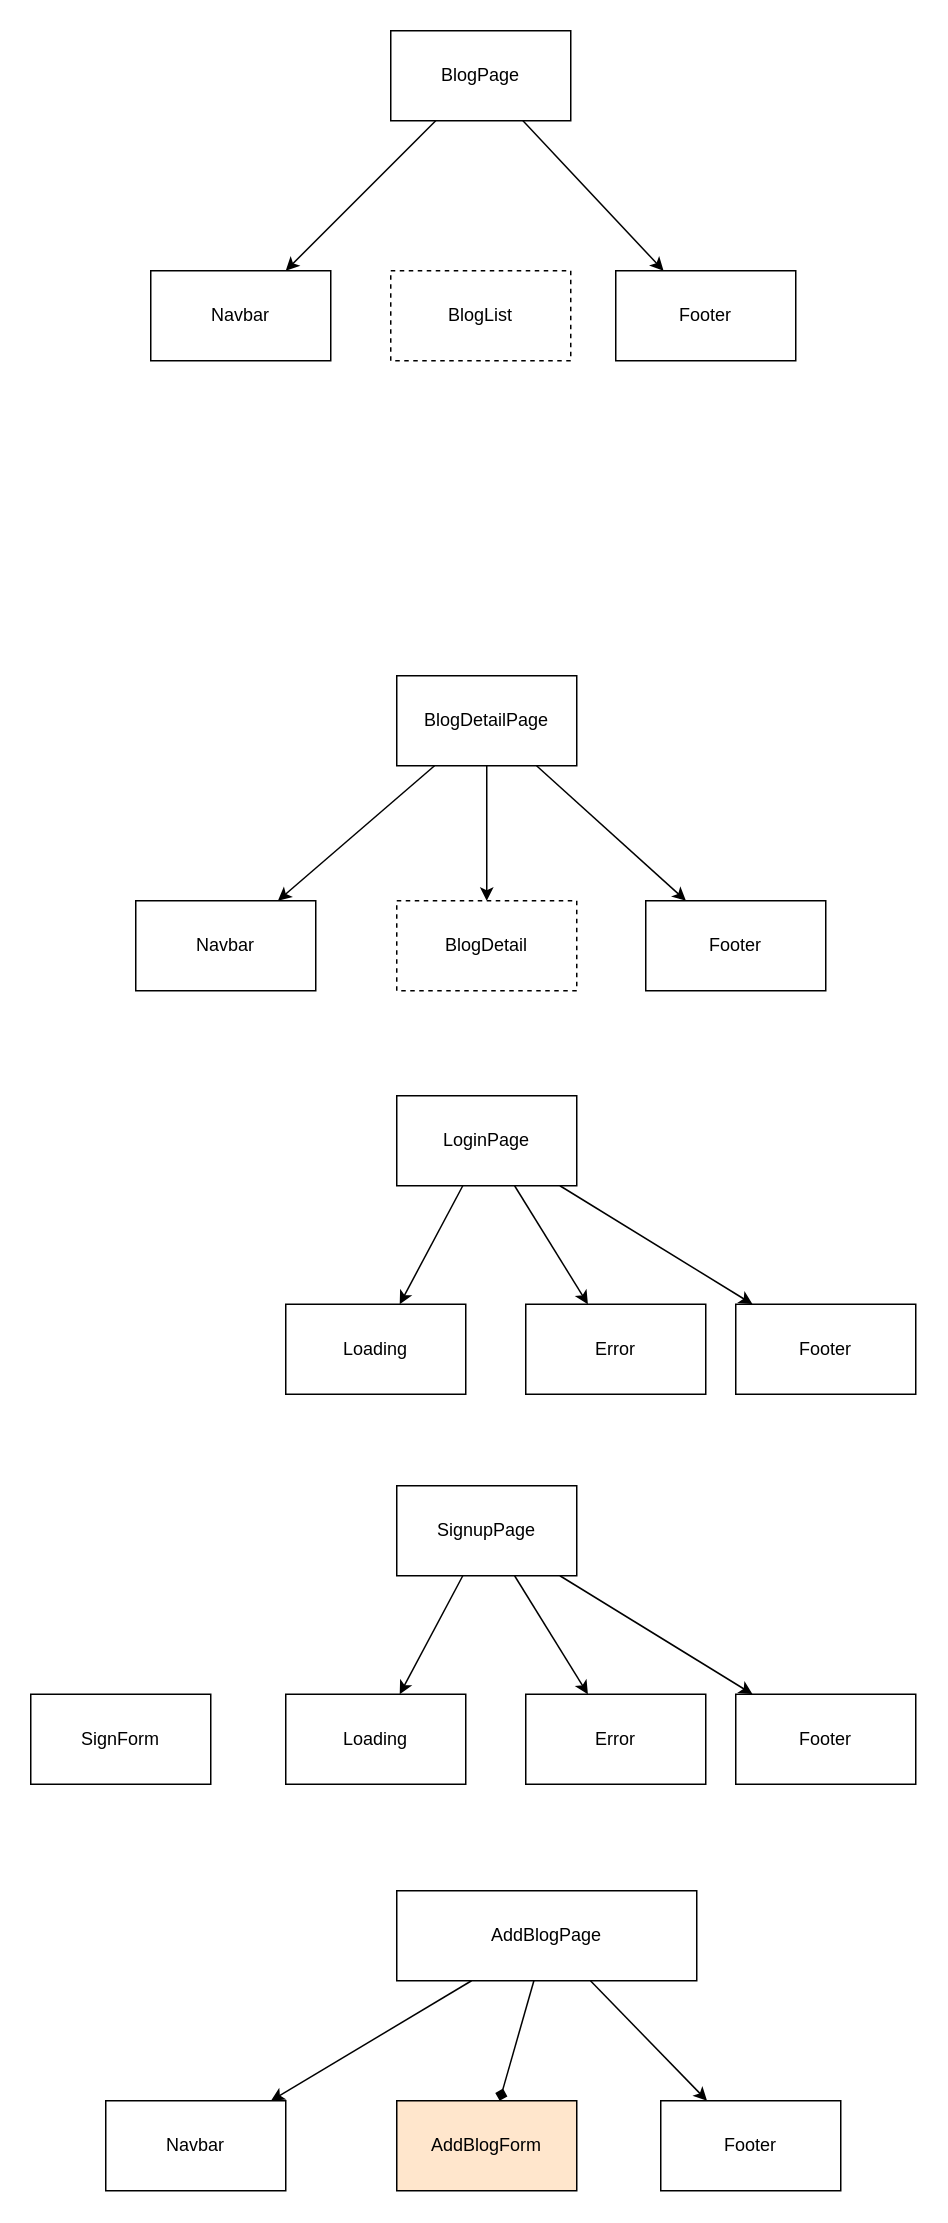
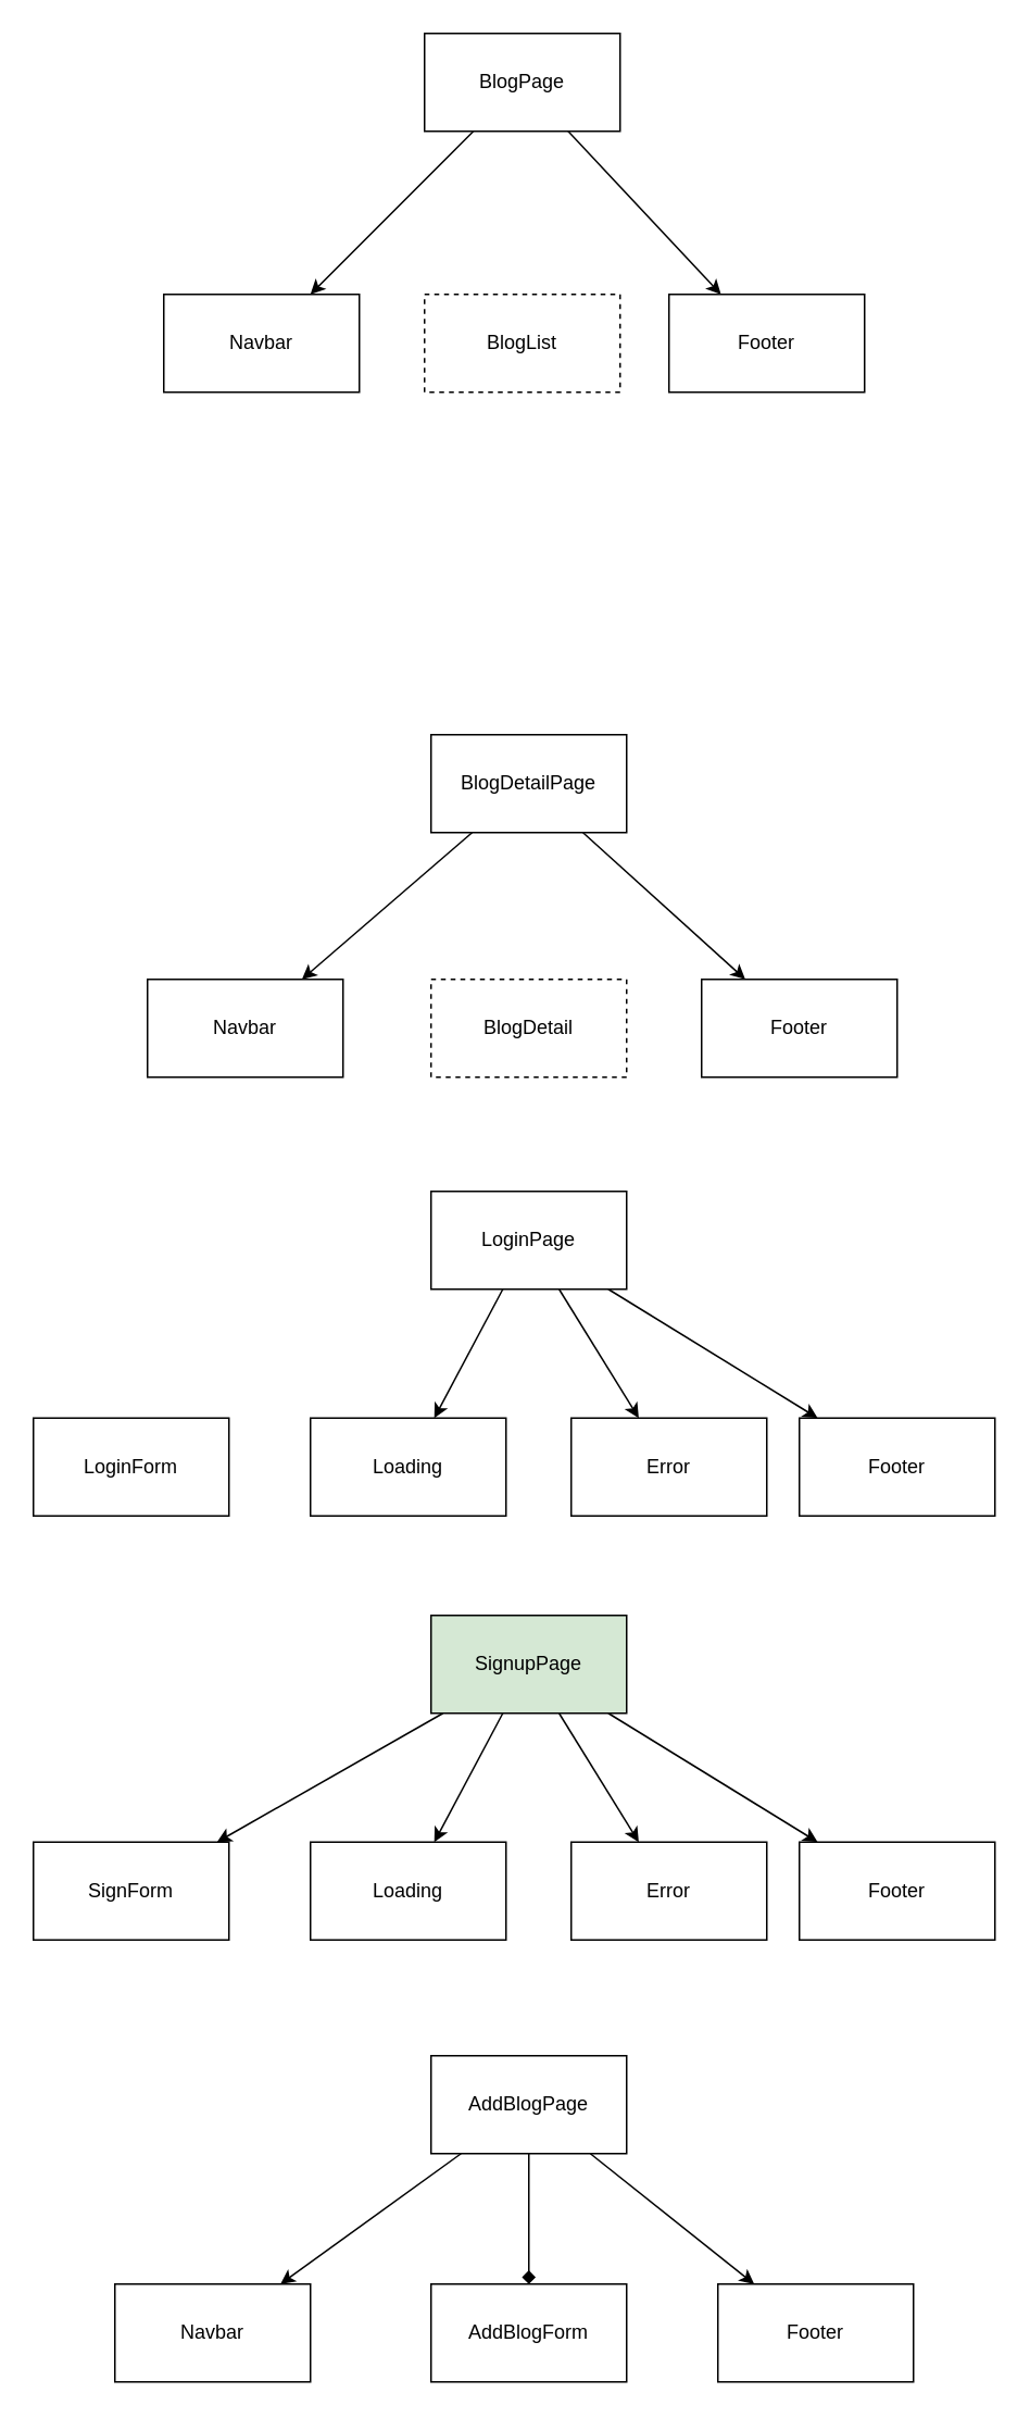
  <mxCell id="0" />
  <mxCell id="1" parent="0" />
  <mxCell id="2" value="" style="rounded=0;orthogonalLoop=1;jettySize=auto;html=1;" edge="1" parent="1" source="4" target="5"><mxGeometry relative="1" as="geometry" /></mxCell>
  <mxCell id="3" value="" style="rounded=0;orthogonalLoop=1;jettySize=auto;html=1;" edge="1" parent="1" source="4" target="7"><mxGeometry relative="1" as="geometry" /></mxCell>
  <mxCell id="4" value="BlogPage" style="rounded=0;whiteSpace=wrap;html=1;" vertex="1" parent="1"><mxGeometry x="260" y="20" width="120" height="60" as="geometry" /></mxCell>
  <mxCell id="5" value="Navbar" style="whiteSpace=wrap;html=1;rounded=0;" vertex="1" parent="1"><mxGeometry x="100" y="180" width="120" height="60" as="geometry" /></mxCell>
  <mxCell id="6" value="BlogList" style="whiteSpace=wrap;html=1;rounded=0;dashed=1;" vertex="1" parent="1"><mxGeometry x="260" y="180" width="120" height="60" as="geometry" /></mxCell>
  <mxCell id="7" value="Footer" style="whiteSpace=wrap;html=1;rounded=0;" vertex="1" parent="1"><mxGeometry x="410" y="180" width="120" height="60" as="geometry" /></mxCell>
  <mxCell id="8" value="" style="rounded=0;orthogonalLoop=1;jettySize=auto;html=1;" edge="1" parent="1" source="11" target="12"><mxGeometry relative="1" as="geometry" /></mxCell>
- <mxCell id="9" value="" style="rounded=0;orthogonalLoop=1;jettySize=auto;html=1;" edge="1" parent="1" source="11" target="13"><mxGeometry relative="1" as="geometry" /></mxCell>
  <mxCell id="10" value="" style="rounded=0;orthogonalLoop=1;jettySize=auto;html=1;" edge="1" parent="1" source="11" target="14"><mxGeometry relative="1" as="geometry" /></mxCell>
  <mxCell id="11" value="BlogDetailPage" style="rounded=0;whiteSpace=wrap;html=1;" vertex="1" parent="1"><mxGeometry x="264" y="450" width="120" height="60" as="geometry" /></mxCell>
  <mxCell id="12" value="Navbar" style="whiteSpace=wrap;html=1;rounded=0;" vertex="1" parent="1"><mxGeometry x="90" y="600" width="120" height="60" as="geometry" /></mxCell>
  <mxCell id="13" value="BlogDetail" style="whiteSpace=wrap;html=1;rounded=0;dashed=1;" vertex="1" parent="1"><mxGeometry x="264" y="600" width="120" height="60" as="geometry" /></mxCell>
  <mxCell id="14" value="Footer" style="whiteSpace=wrap;html=1;rounded=0;" vertex="1" parent="1"><mxGeometry x="430" y="600" width="120" height="60" as="geometry" /></mxCell>
  <mxCell id="15" value="" style="rounded=0;orthogonalLoop=1;jettySize=auto;html=1;" edge="1" parent="1" source="18" target="20"><mxGeometry relative="1" as="geometry" /></mxCell>
  <mxCell id="16" value="" style="rounded=0;orthogonalLoop=1;jettySize=auto;html=1;" edge="1" parent="1" source="18" target="21"><mxGeometry relative="1" as="geometry" /></mxCell>
  <mxCell id="17" value="" style="rounded=0;orthogonalLoop=1;jettySize=auto;html=1;" edge="1" parent="1" source="18" target="22"><mxGeometry relative="1" as="geometry" /></mxCell>
  <mxCell id="18" value="LoginPage" style="rounded=0;whiteSpace=wrap;html=1;" vertex="1" parent="1"><mxGeometry x="264" y="730" width="120" height="60" as="geometry" /></mxCell>
+ <mxCell id="19" value="LoginForm" style="whiteSpace=wrap;html=1;rounded=0;" vertex="1" parent="1"><mxGeometry x="20" y="869" width="120" height="60" as="geometry" /></mxCell>
  <mxCell id="20" value="Footer" style="whiteSpace=wrap;html=1;rounded=0;" vertex="1" parent="1"><mxGeometry x="490" y="869" width="120" height="60" as="geometry" /></mxCell>
  <mxCell id="21" value="Loading" style="whiteSpace=wrap;html=1;rounded=0;" vertex="1" parent="1"><mxGeometry x="190" y="869" width="120" height="60" as="geometry" /></mxCell>
  <mxCell id="22" value="Error" style="whiteSpace=wrap;html=1;rounded=0;" vertex="1" parent="1"><mxGeometry x="350" y="869" width="120" height="60" as="geometry" /></mxCell>
+ <mxCell id="23" value="" style="rounded=0;orthogonalLoop=1;jettySize=auto;html=1;" edge="1" parent="1" source="27" target="28"><mxGeometry relative="1" as="geometry" /></mxCell>
  <mxCell id="24" value="" style="rounded=0;orthogonalLoop=1;jettySize=auto;html=1;" edge="1" parent="1" source="27" target="29"><mxGeometry relative="1" as="geometry" /></mxCell>
  <mxCell id="25" value="" style="rounded=0;orthogonalLoop=1;jettySize=auto;html=1;" edge="1" parent="1" source="27" target="30"><mxGeometry relative="1" as="geometry" /></mxCell>
  <mxCell id="26" value="" style="rounded=0;orthogonalLoop=1;jettySize=auto;html=1;" edge="1" parent="1" source="27" target="31"><mxGeometry relative="1" as="geometry" /></mxCell>
- <mxCell id="27" value="SignupPage" style="rounded=0;whiteSpace=wrap;html=1;" vertex="1" parent="1"><mxGeometry x="264" y="990" width="120" height="60" as="geometry" /></mxCell>
+ <mxCell id="27" value="SignupPage" style="rounded=0;whiteSpace=wrap;html=1;fillColor=#d5e8d4;" vertex="1" parent="1"><mxGeometry x="264" y="990" width="120" height="60" as="geometry" /></mxCell>
  <mxCell id="28" value="SignForm" style="whiteSpace=wrap;html=1;rounded=0;" vertex="1" parent="1"><mxGeometry x="20" y="1129" width="120" height="60" as="geometry" /></mxCell>
  <mxCell id="29" value="Footer" style="whiteSpace=wrap;html=1;rounded=0;" vertex="1" parent="1"><mxGeometry x="490" y="1129" width="120" height="60" as="geometry" /></mxCell>
  <mxCell id="30" value="Loading" style="whiteSpace=wrap;html=1;rounded=0;" vertex="1" parent="1"><mxGeometry x="190" y="1129" width="120" height="60" as="geometry" /></mxCell>
  <mxCell id="31" value="Error" style="whiteSpace=wrap;html=1;rounded=0;" vertex="1" parent="1"><mxGeometry x="350" y="1129" width="120" height="60" as="geometry" /></mxCell>
  <mxCell id="32" value="" style="rounded=0;orthogonalLoop=1;jettySize=auto;html=1;" edge="1" parent="1" source="35" target="36"><mxGeometry relative="1" as="geometry" /></mxCell>
  <mxCell id="33" value="" style="rounded=0;orthogonalLoop=1;jettySize=auto;html=1;" edge="1" parent="1" source="35" target="37"><mxGeometry relative="1" as="geometry" /></mxCell>
  <mxCell id="34" value="" style="rounded=0;orthogonalLoop=1;jettySize=auto;html=1;endArrow=diamond;" edge="1" parent="1" source="35" target="38"><mxGeometry relative="1" as="geometry" /></mxCell>
- <mxCell id="35" value="AddBlogPage" style="rounded=0;whiteSpace=wrap;html=1;" vertex="1" parent="1"><mxGeometry x="264" y="1260" width="200" height="60" as="geometry" /></mxCell>
+ <mxCell id="35" value="AddBlogPage" style="rounded=0;whiteSpace=wrap;html=1;" vertex="1" parent="1"><mxGeometry x="264" y="1260" width="120" height="60" as="geometry" /></mxCell>
  <mxCell id="36" value="Navbar" style="whiteSpace=wrap;html=1;rounded=0;" vertex="1" parent="1"><mxGeometry x="70" y="1400" width="120" height="60" as="geometry" /></mxCell>
  <mxCell id="37" value="Footer" style="whiteSpace=wrap;html=1;rounded=0;" vertex="1" parent="1"><mxGeometry x="440" y="1400" width="120" height="60" as="geometry" /></mxCell>
- <mxCell id="38" value="AddBlogForm" style="whiteSpace=wrap;html=1;rounded=0;fillColor=#ffe6cc;" vertex="1" parent="1"><mxGeometry x="264" y="1400" width="120" height="60" as="geometry" /></mxCell>
+ <mxCell id="38" value="AddBlogForm" style="whiteSpace=wrap;html=1;rounded=0;" vertex="1" parent="1"><mxGeometry x="264" y="1400" width="120" height="60" as="geometry" /></mxCell>
